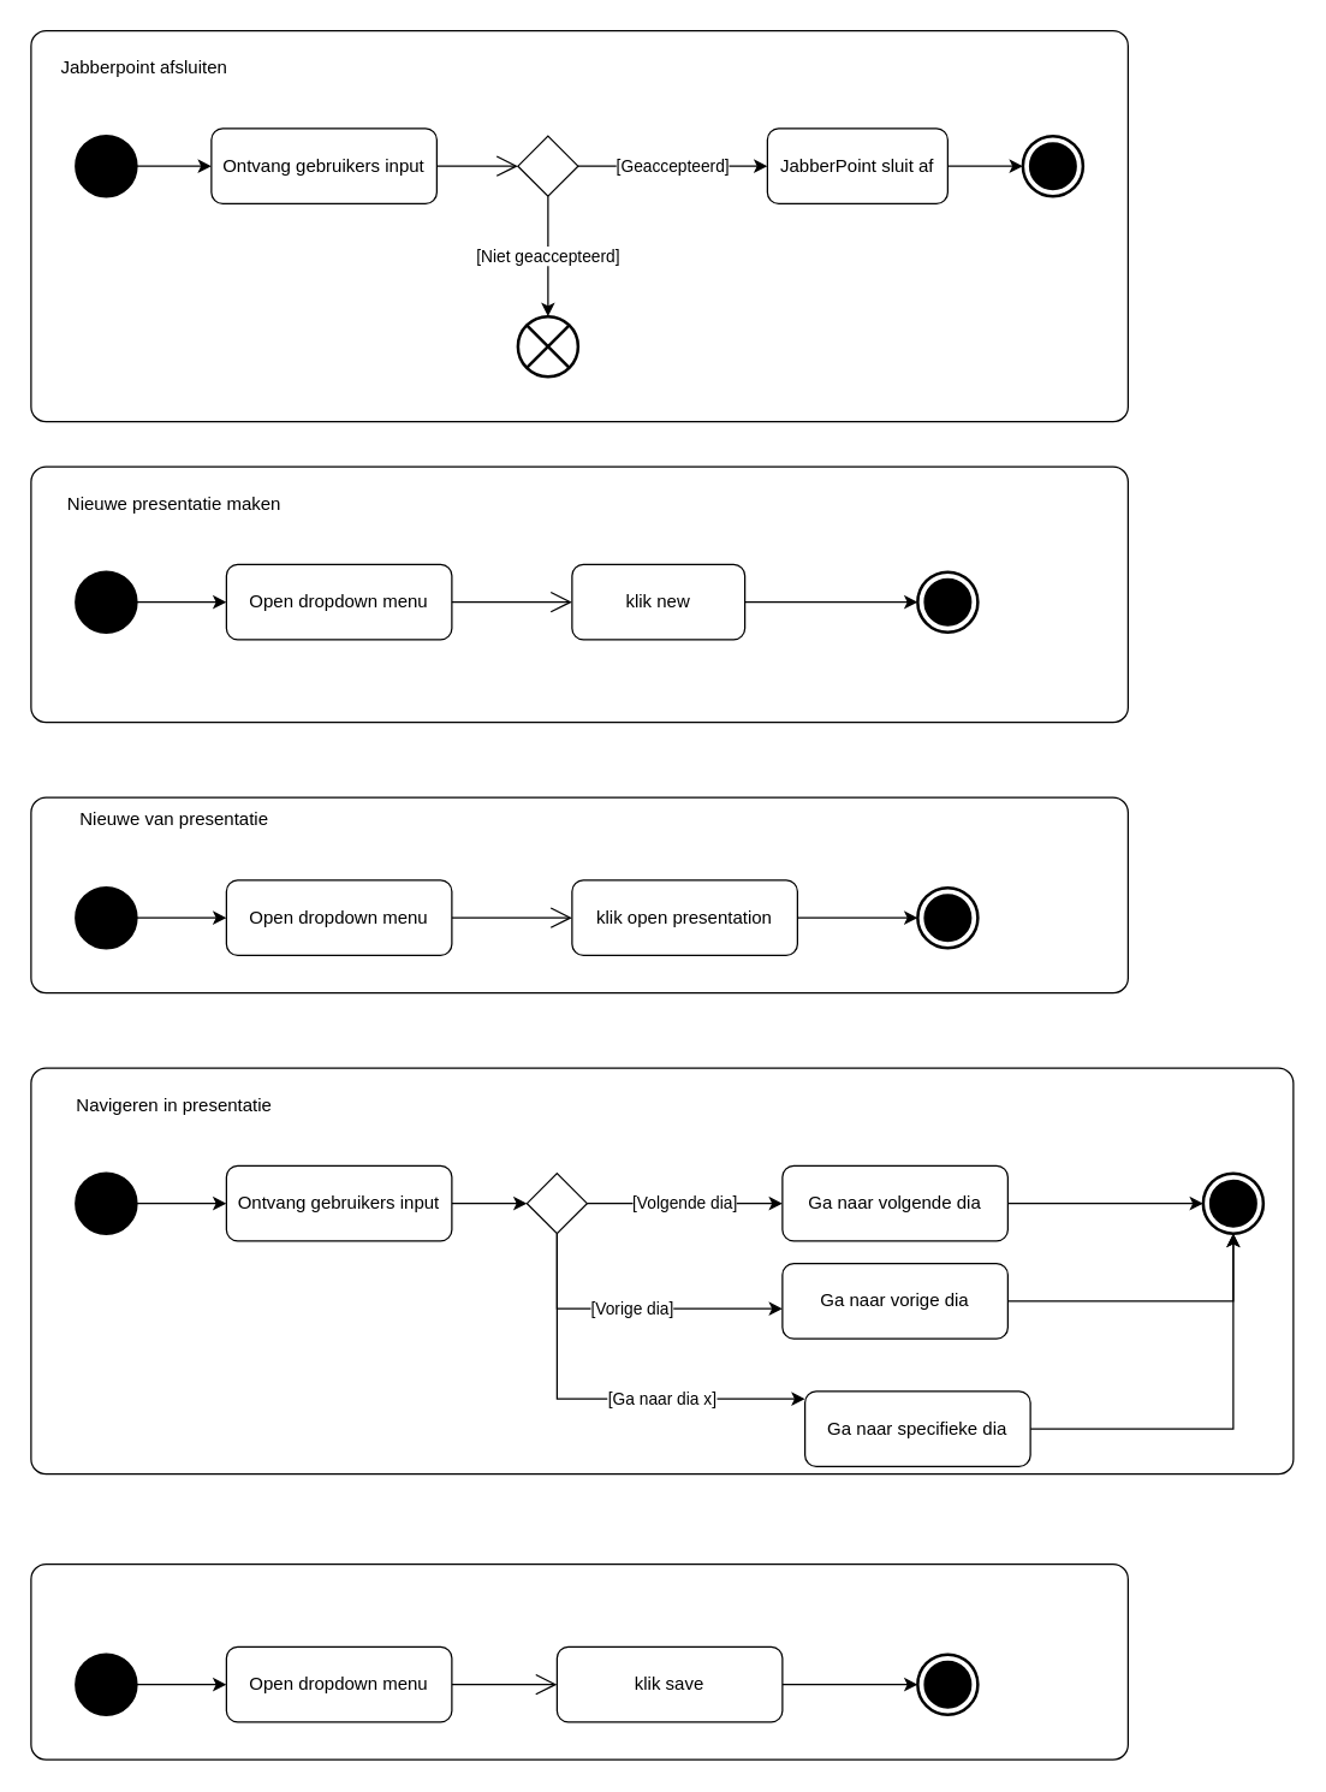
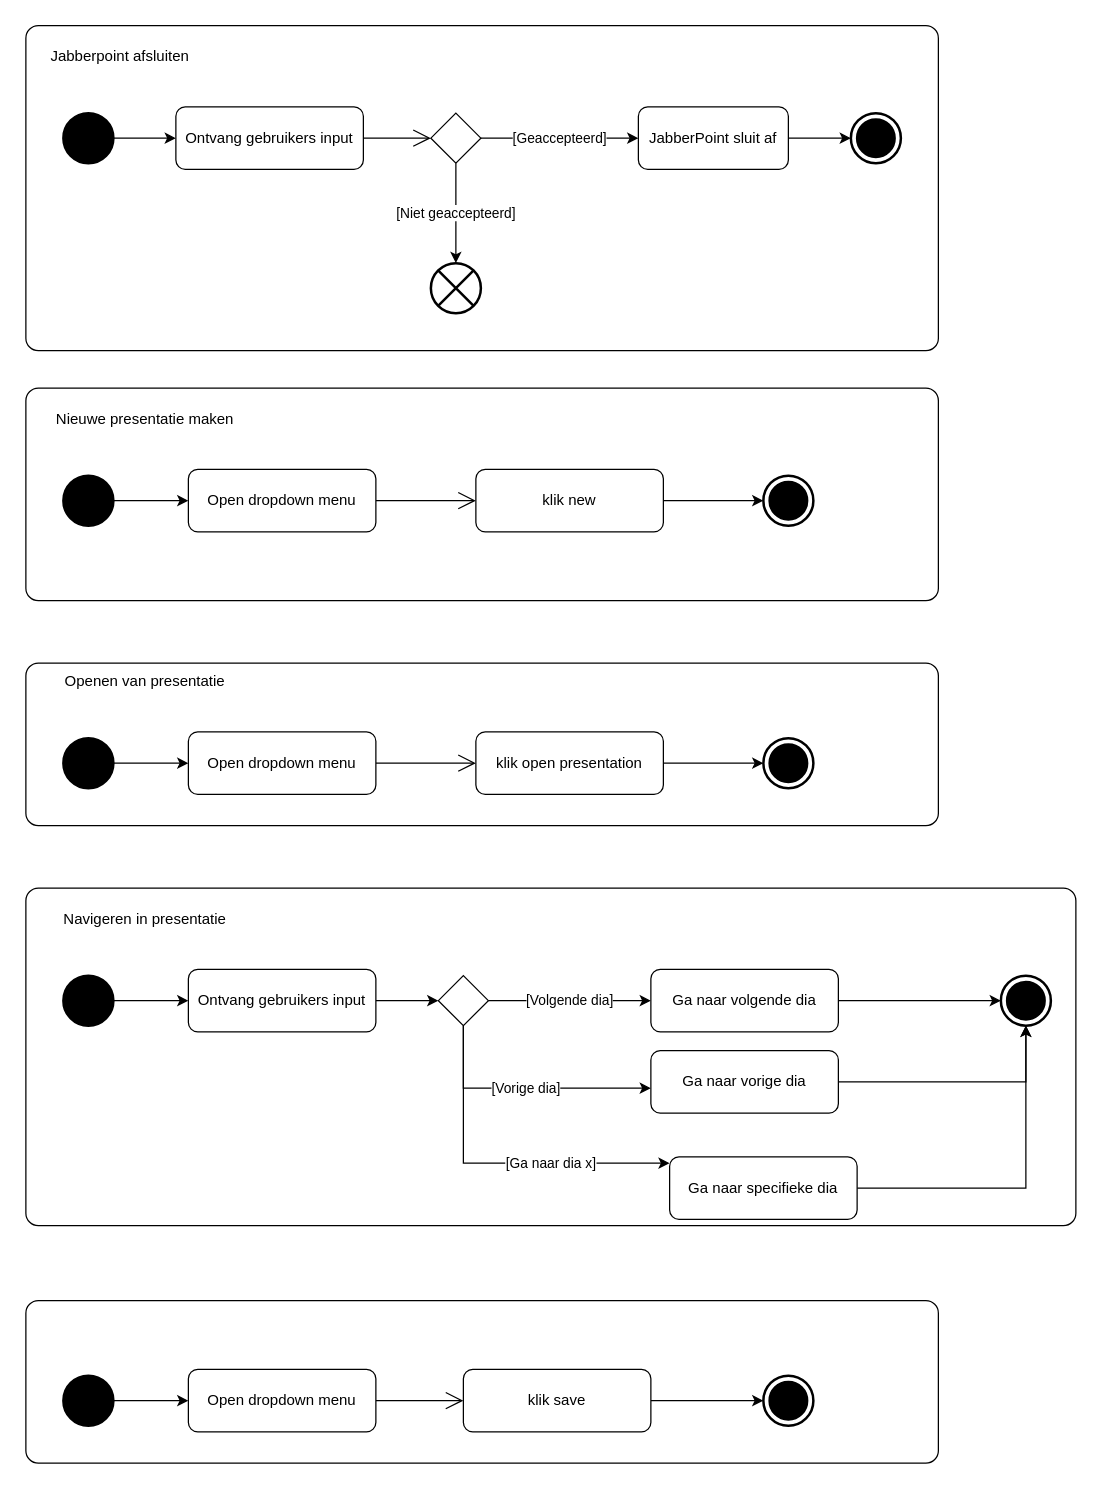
  <mxCell id="0" />
  <mxCell id="1" parent="0" />
  <mxCell id="2" value="" style="rounded=1;whiteSpace=wrap;html=1;container=1;collapsible=0;absoluteArcSize=1;arcSize=20;childLayout=stackLayout;horizontal=1;horizontalStack=0;resizeParent=1;resizeParentMax=0;resizeLast=0;" vertex="1" parent="1"><mxGeometry x="20" y="710" width="840" height="270" as="geometry" /></mxCell>
  <mxCell id="3" value="" style="rounded=1;whiteSpace=wrap;html=1;container=1;collapsible=0;absoluteArcSize=1;arcSize=20;childLayout=stackLayout;horizontal=1;horizontalStack=0;resizeParent=1;resizeParentMax=0;resizeLast=0;" vertex="1" parent="1"><mxGeometry x="20" y="530" width="730" height="130" as="geometry" /></mxCell>
  <mxCell id="4" value="" style="rounded=1;whiteSpace=wrap;html=1;container=1;collapsible=0;absoluteArcSize=1;arcSize=20;childLayout=stackLayout;horizontal=1;horizontalStack=0;resizeParent=1;resizeParentMax=0;resizeLast=0;" vertex="1" parent="1"><mxGeometry x="20" y="310" width="730" height="170" as="geometry" /></mxCell>
  <mxCell id="5" value="" style="rounded=1;whiteSpace=wrap;html=1;container=1;collapsible=0;absoluteArcSize=1;arcSize=20;childLayout=stackLayout;horizontal=1;horizontalStack=0;resizeParent=1;resizeParentMax=0;resizeLast=0;" vertex="1" parent="1"><mxGeometry x="20" y="20" width="730" height="260" as="geometry" /></mxCell>
  <mxCell id="6" style="edgeStyle=orthogonalEdgeStyle;rounded=0;orthogonalLoop=1;jettySize=auto;html=1;" edge="1" parent="1" source="7" target="16"><mxGeometry relative="1" as="geometry"><mxPoint x="160" y="110" as="targetPoint" /></mxGeometry></mxCell>
  <mxCell id="7" value="" style="shape=ellipse;html=1;fillColor=strokeColor;strokeWidth=2;verticalLabelPosition=bottom;verticalAlignment=top;perimeter=ellipsePerimeter;" vertex="1" parent="1"><mxGeometry x="50" y="90" width="40" height="40" as="geometry" /></mxCell>
  <mxCell id="8" value="" style="html=1;shape=mxgraph.sysml.actFinal;strokeWidth=2;verticalLabelPosition=bottom;verticalAlignment=top;" vertex="1" parent="1"><mxGeometry x="680" y="90" width="40" height="40" as="geometry" /></mxCell>
  <mxCell id="9" value="[Geaccepteerd]" style="edgeStyle=orthogonalEdgeStyle;rounded=0;orthogonalLoop=1;jettySize=auto;html=1;" edge="1" parent="1" source="11" target="14"><mxGeometry relative="1" as="geometry"><mxPoint x="470" y="110" as="targetPoint" /></mxGeometry></mxCell>
  <mxCell id="10" value="[Niet geaccepteerd]" style="edgeStyle=orthogonalEdgeStyle;rounded=0;orthogonalLoop=1;jettySize=auto;html=1;" edge="1" parent="1" source="11" target="15"><mxGeometry relative="1" as="geometry"><mxPoint x="210" y="200" as="targetPoint" /><Array as="points"><mxPoint x="364" y="200" /></Array></mxGeometry></mxCell>
  <mxCell id="11" value="" style="shape=rhombus;html=1;verticalLabelPosition=bottom;verticalAlignment=top;" vertex="1" parent="1"><mxGeometry x="344" y="90" width="40" height="40" as="geometry" /></mxCell>
  <mxCell id="12" value="" style="edgeStyle=elbowEdgeStyle;html=1;elbow=horizontal;align=right;verticalAlign=bottom;endArrow=none;rounded=0;labelBackgroundColor=none;startArrow=open;startSize=12;" edge="1" source="11" parent="1" target="16"><mxGeometry relative="1" as="geometry"><mxPoint x="260" y="110" as="targetPoint" /></mxGeometry></mxCell>
  <mxCell id="13" style="edgeStyle=orthogonalEdgeStyle;rounded=0;orthogonalLoop=1;jettySize=auto;html=1;" edge="1" parent="1" source="14" target="8"><mxGeometry relative="1" as="geometry" /></mxCell>
  <mxCell id="14" value="JabberPoint sluit af" style="shape=rect;html=1;rounded=1;whiteSpace=wrap;align=center;" vertex="1" parent="1"><mxGeometry x="510" y="85" width="120" height="50" as="geometry" /></mxCell>
  <mxCell id="15" value="" style="html=1;shape=mxgraph.sysml.flowFinal;strokeWidth=2;verticalLabelPosition=bottom;verticalAlignment=top;" vertex="1" parent="1"><mxGeometry x="344" y="210" width="40" height="40" as="geometry" /></mxCell>
  <mxCell id="16" value="Ontvang gebruikers input" style="shape=rect;html=1;rounded=1;whiteSpace=wrap;align=center;" vertex="1" parent="1"><mxGeometry x="140" y="85" width="150" height="50" as="geometry" /></mxCell>
  <mxCell id="17" value="Jabberpoint afsluiten" style="text;html=1;align=center;verticalAlign=middle;resizable=0;points=[];autosize=1;strokeColor=none;fillColor=none;" vertex="1" parent="1"><mxGeometry x="30" y="30" width="130" height="30" as="geometry" /></mxCell>
  <mxCell id="18" style="edgeStyle=orthogonalEdgeStyle;rounded=0;orthogonalLoop=1;jettySize=auto;html=1;" edge="1" parent="1" source="19" target="22"><mxGeometry relative="1" as="geometry"><mxPoint x="160" y="400" as="targetPoint" /></mxGeometry></mxCell>
  <mxCell id="19" value="" style="shape=ellipse;html=1;fillColor=strokeColor;strokeWidth=2;verticalLabelPosition=bottom;verticalAlignment=top;perimeter=ellipsePerimeter;" vertex="1" parent="1"><mxGeometry x="50" y="380" width="40" height="40" as="geometry" /></mxCell>
  <mxCell id="20" value="" style="html=1;shape=mxgraph.sysml.actFinal;strokeWidth=2;verticalLabelPosition=bottom;verticalAlignment=top;" vertex="1" parent="1"><mxGeometry x="610" y="380" width="40" height="40" as="geometry" /></mxCell>
  <mxCell id="21" value="" style="edgeStyle=elbowEdgeStyle;html=1;elbow=horizontal;align=right;verticalAlign=bottom;endArrow=none;rounded=0;labelBackgroundColor=none;startArrow=open;startSize=12;" edge="1" parent="1" source="25" target="22"><mxGeometry relative="1" as="geometry"><mxPoint x="260" y="400" as="targetPoint" /><mxPoint x="330" y="400" as="sourcePoint" /></mxGeometry></mxCell>
  <mxCell id="22" value="Open dropdown menu" style="shape=rect;html=1;rounded=1;whiteSpace=wrap;align=center;" vertex="1" parent="1"><mxGeometry x="150" y="375" width="150" height="50" as="geometry" /></mxCell>
  <mxCell id="23" value="Nieuwe presentatie maken" style="text;html=1;align=center;verticalAlign=middle;resizable=0;points=[];autosize=1;strokeColor=none;fillColor=none;" vertex="1" parent="1"><mxGeometry x="30" y="320" width="170" height="30" as="geometry" /></mxCell>
  <mxCell id="24" style="edgeStyle=orthogonalEdgeStyle;rounded=0;orthogonalLoop=1;jettySize=auto;html=1;" edge="1" parent="1" source="25" target="20"><mxGeometry relative="1" as="geometry" /></mxCell>
- <mxCell id="25" value="klik new" style="shape=rect;html=1;rounded=1;whiteSpace=wrap;align=center;" vertex="1" parent="1"><mxGeometry x="380" y="375" width="115" height="50" as="geometry" /></mxCell>
+ <mxCell id="25" value="klik new" style="shape=rect;html=1;rounded=1;whiteSpace=wrap;align=center;" vertex="1" parent="1"><mxGeometry x="380" y="375" width="150" height="50" as="geometry" /></mxCell>
  <mxCell id="26" style="edgeStyle=orthogonalEdgeStyle;rounded=0;orthogonalLoop=1;jettySize=auto;html=1;" edge="1" parent="1" source="27" target="30"><mxGeometry relative="1" as="geometry"><mxPoint x="160" y="610" as="targetPoint" /></mxGeometry></mxCell>
  <mxCell id="27" value="" style="shape=ellipse;html=1;fillColor=strokeColor;strokeWidth=2;verticalLabelPosition=bottom;verticalAlignment=top;perimeter=ellipsePerimeter;" vertex="1" parent="1"><mxGeometry x="50" y="590" width="40" height="40" as="geometry" /></mxCell>
  <mxCell id="28" value="" style="html=1;shape=mxgraph.sysml.actFinal;strokeWidth=2;verticalLabelPosition=bottom;verticalAlignment=top;" vertex="1" parent="1"><mxGeometry x="610" y="590" width="40" height="40" as="geometry" /></mxCell>
  <mxCell id="29" value="" style="edgeStyle=elbowEdgeStyle;html=1;elbow=horizontal;align=right;verticalAlign=bottom;endArrow=none;rounded=0;labelBackgroundColor=none;startArrow=open;startSize=12;" edge="1" parent="1" source="33" target="30"><mxGeometry relative="1" as="geometry"><mxPoint x="260" y="610" as="targetPoint" /><mxPoint x="330" y="610" as="sourcePoint" /></mxGeometry></mxCell>
  <mxCell id="30" value="Open dropdown menu" style="shape=rect;html=1;rounded=1;whiteSpace=wrap;align=center;" vertex="1" parent="1"><mxGeometry x="150" y="585" width="150" height="50" as="geometry" /></mxCell>
- <mxCell id="31" value="Nieuwe van presentatie" style="text;html=1;align=center;verticalAlign=middle;resizable=0;points=[];autosize=1;strokeColor=none;fillColor=none;" vertex="1" parent="1"><mxGeometry x="40" y="530" width="150" height="30" as="geometry" /></mxCell>
+ <mxCell id="31" value="Openen van presentatie" style="text;html=1;align=center;verticalAlign=middle;resizable=0;points=[];autosize=1;strokeColor=none;fillColor=none;" vertex="1" parent="1"><mxGeometry x="40" y="530" width="150" height="30" as="geometry" /></mxCell>
  <mxCell id="32" style="edgeStyle=orthogonalEdgeStyle;rounded=0;orthogonalLoop=1;jettySize=auto;html=1;" edge="1" parent="1" source="33" target="28"><mxGeometry relative="1" as="geometry" /></mxCell>
  <mxCell id="33" value="klik open presentation" style="shape=rect;html=1;rounded=1;whiteSpace=wrap;align=center;" vertex="1" parent="1"><mxGeometry x="380" y="585" width="150" height="50" as="geometry" /></mxCell>
  <mxCell id="34" style="edgeStyle=orthogonalEdgeStyle;rounded=0;orthogonalLoop=1;jettySize=auto;html=1;" edge="1" parent="1" source="35" target="38"><mxGeometry relative="1" as="geometry"><mxPoint x="160" y="800" as="targetPoint" /></mxGeometry></mxCell>
  <mxCell id="35" value="" style="shape=ellipse;html=1;fillColor=strokeColor;strokeWidth=2;verticalLabelPosition=bottom;verticalAlignment=top;perimeter=ellipsePerimeter;" vertex="1" parent="1"><mxGeometry x="50" y="780" width="40" height="40" as="geometry" /></mxCell>
  <mxCell id="36" value="" style="html=1;shape=mxgraph.sysml.actFinal;strokeWidth=2;verticalLabelPosition=bottom;verticalAlignment=top;" vertex="1" parent="1"><mxGeometry x="800" y="780" width="40" height="40" as="geometry" /></mxCell>
  <mxCell id="37" style="edgeStyle=orthogonalEdgeStyle;rounded=0;orthogonalLoop=1;jettySize=auto;html=1;" edge="1" parent="1" source="38" target="44"><mxGeometry relative="1" as="geometry" /></mxCell>
  <mxCell id="38" value="Ontvang gebruikers input" style="shape=rect;html=1;rounded=1;whiteSpace=wrap;align=center;" vertex="1" parent="1"><mxGeometry x="150" y="775" width="150" height="50" as="geometry" /></mxCell>
  <mxCell id="39" value="Navigeren in presentatie" style="text;html=1;align=center;verticalAlign=middle;resizable=0;points=[];autosize=1;strokeColor=none;fillColor=none;" vertex="1" parent="1"><mxGeometry x="40" y="720" width="150" height="30" as="geometry" /></mxCell>
  <mxCell id="40" value="" style="edgeStyle=elbowEdgeStyle;html=1;elbow=horizontal;align=right;verticalAlign=bottom;endArrow=none;rounded=0;labelBackgroundColor=none;startArrow=open;startSize=12;" edge="1" parent="1" target="44"><mxGeometry relative="1" as="geometry"><mxPoint x="300" y="800" as="targetPoint" /><mxPoint x="380" y="800" as="sourcePoint" /></mxGeometry></mxCell>
  <mxCell id="41" value="[Volgende dia]" style="edgeStyle=orthogonalEdgeStyle;rounded=0;orthogonalLoop=1;jettySize=auto;html=1;" edge="1" parent="1" source="44" target="46"><mxGeometry relative="1" as="geometry" /></mxCell>
  <mxCell id="42" value="[Vorige dia]" style="edgeStyle=orthogonalEdgeStyle;rounded=0;orthogonalLoop=1;jettySize=auto;html=1;" edge="1" parent="1" source="44" target="48"><mxGeometry relative="1" as="geometry"><Array as="points"><mxPoint x="370" y="870" /></Array></mxGeometry></mxCell>
  <mxCell id="43" value="[Ga naar dia x]" style="edgeStyle=orthogonalEdgeStyle;rounded=0;orthogonalLoop=1;jettySize=auto;html=1;" edge="1" parent="1" source="44" target="50"><mxGeometry x="0.308" relative="1" as="geometry"><Array as="points"><mxPoint x="370" y="930" /></Array><mxPoint as="offset" /></mxGeometry></mxCell>
  <mxCell id="44" value="" style="shape=rhombus;html=1;verticalLabelPosition=bottom;verticalAlignment=top;" vertex="1" parent="1"><mxGeometry x="350" y="780" width="40" height="40" as="geometry" /></mxCell>
  <mxCell id="45" style="edgeStyle=orthogonalEdgeStyle;rounded=0;orthogonalLoop=1;jettySize=auto;html=1;" edge="1" parent="1" source="46" target="36"><mxGeometry relative="1" as="geometry" /></mxCell>
  <mxCell id="46" value="Ga naar volgende dia" style="shape=rect;html=1;rounded=1;whiteSpace=wrap;align=center;" vertex="1" parent="1"><mxGeometry x="520" y="775" width="150" height="50" as="geometry" /></mxCell>
  <mxCell id="47" style="edgeStyle=orthogonalEdgeStyle;rounded=0;orthogonalLoop=1;jettySize=auto;html=1;" edge="1" parent="1" source="48" target="36"><mxGeometry relative="1" as="geometry" /></mxCell>
  <mxCell id="48" value="Ga naar vorige dia" style="shape=rect;html=1;rounded=1;whiteSpace=wrap;align=center;" vertex="1" parent="1"><mxGeometry x="520" y="840" width="150" height="50" as="geometry" /></mxCell>
  <mxCell id="49" style="edgeStyle=orthogonalEdgeStyle;rounded=0;orthogonalLoop=1;jettySize=auto;html=1;" edge="1" parent="1" source="50" target="36"><mxGeometry relative="1" as="geometry" /></mxCell>
  <mxCell id="50" value="Ga naar specifieke dia" style="shape=rect;html=1;rounded=1;whiteSpace=wrap;align=center;" vertex="1" parent="1"><mxGeometry x="535" y="925" width="150" height="50" as="geometry" /></mxCell>
  <mxCell id="51" value="" style="rounded=1;whiteSpace=wrap;html=1;container=1;collapsible=0;absoluteArcSize=1;arcSize=20;childLayout=stackLayout;horizontal=1;horizontalStack=0;resizeParent=1;resizeParentMax=0;resizeLast=0;" vertex="1" parent="1"><mxGeometry x="20" y="1040" width="730" height="130" as="geometry" /></mxCell>
  <mxCell id="52" style="edgeStyle=orthogonalEdgeStyle;rounded=0;orthogonalLoop=1;jettySize=auto;html=1;" edge="1" parent="1" source="53" target="56"><mxGeometry relative="1" as="geometry"><mxPoint x="160" y="1120" as="targetPoint" /></mxGeometry></mxCell>
  <mxCell id="53" value="" style="shape=ellipse;html=1;fillColor=strokeColor;strokeWidth=2;verticalLabelPosition=bottom;verticalAlignment=top;perimeter=ellipsePerimeter;" vertex="1" parent="1"><mxGeometry x="50" y="1100" width="40" height="40" as="geometry" /></mxCell>
  <mxCell id="54" value="" style="html=1;shape=mxgraph.sysml.actFinal;strokeWidth=2;verticalLabelPosition=bottom;verticalAlignment=top;" vertex="1" parent="1"><mxGeometry x="610" y="1100" width="40" height="40" as="geometry" /></mxCell>
  <mxCell id="55" value="" style="edgeStyle=elbowEdgeStyle;html=1;elbow=horizontal;align=right;verticalAlign=bottom;endArrow=none;rounded=0;labelBackgroundColor=none;startArrow=open;startSize=12;" edge="1" parent="1" source="58" target="56"><mxGeometry relative="1" as="geometry"><mxPoint x="260" y="1120" as="targetPoint" /><mxPoint x="330" y="1120" as="sourcePoint" /></mxGeometry></mxCell>
  <mxCell id="56" value="Open dropdown menu" style="shape=rect;html=1;rounded=1;whiteSpace=wrap;align=center;" vertex="1" parent="1"><mxGeometry x="150" y="1095" width="150" height="50" as="geometry" /></mxCell>
  <mxCell id="57" style="edgeStyle=orthogonalEdgeStyle;rounded=0;orthogonalLoop=1;jettySize=auto;html=1;" edge="1" parent="1" source="58" target="54"><mxGeometry relative="1" as="geometry" /></mxCell>
  <mxCell id="58" value="klik save" style="shape=rect;html=1;rounded=1;whiteSpace=wrap;align=center;" vertex="1" parent="1"><mxGeometry x="370" y="1095" width="150" height="50" as="geometry" /></mxCell>
